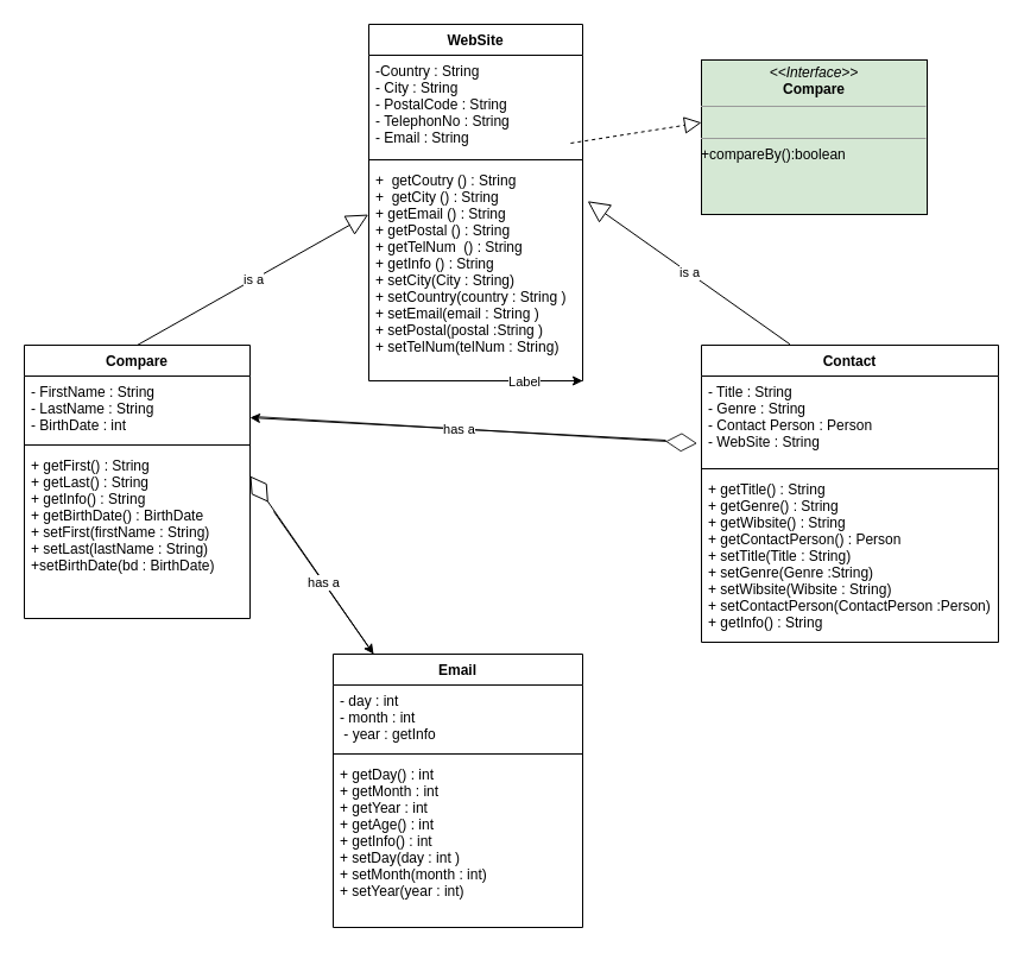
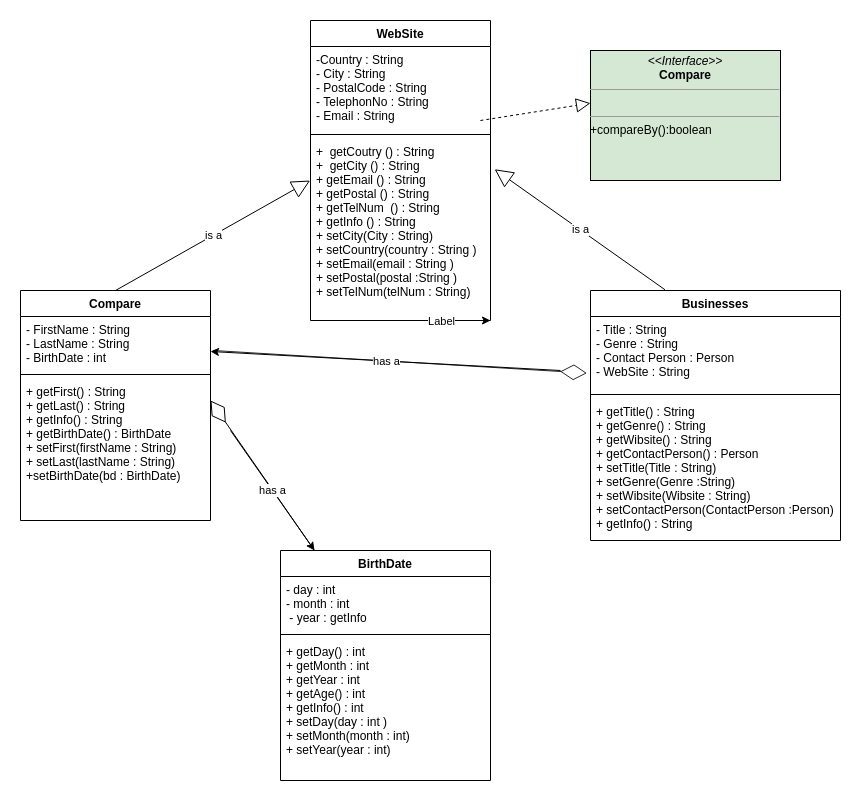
  <mxCell id="0" />
  <mxCell id="1" parent="0" />
- <mxCell id="2" value="Contact" style="swimlane;fontStyle=1;align=center;verticalAlign=top;childLayout=stackLayout;horizontal=1;startSize=26;horizontalStack=0;resizeParent=1;resizeParentMax=0;resizeLast=0;collapsible=1;marginBottom=0;" parent="1" vertex="1"><mxGeometry x="590" y="290" width="250" height="250" as="geometry" /></mxCell>
+ <mxCell id="2" value="Businesses" style="swimlane;fontStyle=1;align=center;verticalAlign=top;childLayout=stackLayout;horizontal=1;startSize=26;horizontalStack=0;resizeParent=1;resizeParentMax=0;resizeLast=0;collapsible=1;marginBottom=0;" parent="1" vertex="1"><mxGeometry x="590" y="290" width="250" height="250" as="geometry" /></mxCell>
  <mxCell id="3" value="- Title : String&#10;- Genre : String &#10;- Contact Person : Person&#10;- WebSite : String" style="text;strokeColor=none;fillColor=none;align=left;verticalAlign=top;spacingLeft=4;spacingRight=4;overflow=hidden;rotatable=0;points=[[0,0.5],[1,0.5]];portConstraint=eastwest;" parent="2" vertex="1"><mxGeometry y="26" width="250" height="74" as="geometry" /></mxCell>
  <mxCell id="4" value="" style="line;strokeWidth=1;fillColor=none;align=left;verticalAlign=middle;spacingTop=-1;spacingLeft=3;spacingRight=3;rotatable=0;labelPosition=right;points=[];portConstraint=eastwest;" parent="2" vertex="1"><mxGeometry y="100" width="250" height="8" as="geometry" /></mxCell>
  <mxCell id="5" value="+ getTitle() : String&#10;+ getGenre() : String&#10;+ getWibsite() : String&#10;+ getContactPerson() : Person&#10;+ setTitle(Title : String) &#10;+ setGenre(Genre :String)&#10;+ setWibsite(Wibsite : String)&#10;+ setContactPerson(ContactPerson :Person) &#10;+ getInfo() : String " style="text;strokeColor=none;fillColor=none;align=left;verticalAlign=top;spacingLeft=4;spacingRight=4;overflow=hidden;rotatable=0;points=[[0,0.5],[1,0.5]];portConstraint=eastwest;" parent="2" vertex="1"><mxGeometry y="108" width="250" height="142" as="geometry" /></mxCell>
  <mxCell id="6" value="WebSite" style="swimlane;fontStyle=1;align=center;verticalAlign=top;childLayout=stackLayout;horizontal=1;startSize=26;horizontalStack=0;resizeParent=1;resizeParentMax=0;resizeLast=0;collapsible=1;marginBottom=0;" parent="1" vertex="1"><mxGeometry x="310" y="20" width="180" height="300" as="geometry" /></mxCell>
  <mxCell id="7" value="-Country : String&#10;- City : String&#10;- PostalCode : String&#10;- TelephonNo : String&#10;- Email : String&#10;" style="text;strokeColor=none;fillColor=none;align=left;verticalAlign=top;spacingLeft=4;spacingRight=4;overflow=hidden;rotatable=0;points=[[0,0.5],[1,0.5]];portConstraint=eastwest;" parent="6" vertex="1"><mxGeometry y="26" width="180" height="84" as="geometry" /></mxCell>
  <mxCell id="8" value="" style="line;strokeWidth=1;fillColor=none;align=left;verticalAlign=middle;spacingTop=-1;spacingLeft=3;spacingRight=3;rotatable=0;labelPosition=right;points=[];portConstraint=eastwest;" parent="6" vertex="1"><mxGeometry y="110" width="180" height="8" as="geometry" /></mxCell>
  <mxCell id="9" value="+  getCoutry () : String&#10;+  getCity () : String&#10;+ getEmail () : String&#10;+ getPostal () : String&#10;+ getTelNum  () : String&#10;+ getInfo () : String&#10;+ setCity(City : String)&#10;+ setCountry(country : String )&#10;+ setEmail(email : String )&#10;+ setPostal(postal :String )&#10;+ setTelNum(telNum : String)" style="text;strokeColor=none;fillColor=none;align=left;verticalAlign=top;spacingLeft=4;spacingRight=4;overflow=hidden;rotatable=0;points=[[0,0.5],[1,0.5]];portConstraint=eastwest;" parent="6" vertex="1"><mxGeometry y="118" width="180" height="182" as="geometry" /></mxCell>
  <mxCell id="10" value="Compare" style="swimlane;fontStyle=1;align=center;verticalAlign=top;childLayout=stackLayout;horizontal=1;startSize=26;horizontalStack=0;resizeParent=1;resizeParentMax=0;resizeLast=0;collapsible=1;marginBottom=0;" parent="1" vertex="1"><mxGeometry y="290" width="190" height="230" as="geometry" x="20" /></mxCell>
  <mxCell id="11" value="- FirstName : String&#10;- LastName : String&#10;- BirthDate : int" style="text;strokeColor=none;fillColor=none;align=left;verticalAlign=top;spacingLeft=4;spacingRight=4;overflow=hidden;rotatable=0;points=[[0,0.5],[1,0.5]];portConstraint=eastwest;" parent="10" vertex="1"><mxGeometry y="26" width="190" height="54" as="geometry" /></mxCell>
  <mxCell id="12" value="" style="line;strokeWidth=1;fillColor=none;align=left;verticalAlign=middle;spacingTop=-1;spacingLeft=3;spacingRight=3;rotatable=0;labelPosition=right;points=[];portConstraint=eastwest;" parent="10" vertex="1"><mxGeometry y="80" width="190" height="8" as="geometry" /></mxCell>
  <mxCell id="13" value="+ getFirst() : String&#10;+ getLast() : String&#10;+ getInfo() : String &#10;+ getBirthDate() : BirthDate&#10;+ setFirst(firstName : String)&#10;+ setLast(lastName : String) &#10;+setBirthDate(bd : BirthDate)&#10;&#10;" style="text;strokeColor=none;fillColor=none;align=left;verticalAlign=top;spacingLeft=4;spacingRight=4;overflow=hidden;rotatable=0;points=[[0,0.5],[1,0.5]];portConstraint=eastwest;" parent="10" vertex="1"><mxGeometry y="88" width="190" height="142" as="geometry" /></mxCell>
- <mxCell id="14" value="Email" style="swimlane;fontStyle=1;align=center;verticalAlign=top;childLayout=stackLayout;horizontal=1;startSize=26;horizontalStack=0;resizeParent=1;resizeParentMax=0;resizeLast=0;collapsible=1;marginBottom=0;" parent="1" vertex="1"><mxGeometry x="280" y="550" width="210" height="230" as="geometry" /></mxCell>
+ <mxCell id="14" value="BirthDate" style="swimlane;fontStyle=1;align=center;verticalAlign=top;childLayout=stackLayout;horizontal=1;startSize=26;horizontalStack=0;resizeParent=1;resizeParentMax=0;resizeLast=0;collapsible=1;marginBottom=0;" parent="1" vertex="1"><mxGeometry x="280" y="550" width="210" height="230" as="geometry" /></mxCell>
  <mxCell id="15" value="- day : int&#10;- month : int &#10; - year : getInfo&#10;" style="text;strokeColor=none;fillColor=none;align=left;verticalAlign=top;spacingLeft=4;spacingRight=4;overflow=hidden;rotatable=0;points=[[0,0.5],[1,0.5]];portConstraint=eastwest;" parent="14" vertex="1"><mxGeometry y="26" width="210" height="54" as="geometry" /></mxCell>
  <mxCell id="16" value="" style="line;strokeWidth=1;fillColor=none;align=left;verticalAlign=middle;spacingTop=-1;spacingLeft=3;spacingRight=3;rotatable=0;labelPosition=right;points=[];portConstraint=eastwest;" parent="14" vertex="1"><mxGeometry y="80" width="210" height="8" as="geometry" /></mxCell>
  <mxCell id="17" value="+ getDay() : int&#10;+ getMonth : int&#10;+ getYear : int &#10;+ getAge() : int&#10;+ getInfo() : int&#10;+ setDay(day : int )&#10;+ setMonth(month : int)&#10;+ setYear(year : int)" style="text;strokeColor=none;fillColor=none;align=left;verticalAlign=top;spacingLeft=4;spacingRight=4;overflow=hidden;rotatable=0;points=[[0,0.5],[1,0.5]];portConstraint=eastwest;" parent="14" vertex="1"><mxGeometry y="88" width="210" height="142" as="geometry" /></mxCell>
  <mxCell id="18" value="" style="endArrow=diamondThin;endFill=0;endSize=24;html=1;" parent="1" edge="1"><mxGeometry width="160" relative="1" as="geometry"><mxPoint x="314" y="550" as="sourcePoint" /><mxPoint x="210" y="400" as="targetPoint" /></mxGeometry></mxCell>
  <mxCell id="19" value="is a" style="endArrow=block;endSize=16;endFill=0;html=1;exitX=0.298;exitY=-0.003;exitDx=0;exitDy=0;exitPerimeter=0;entryX=1.023;entryY=0.169;entryDx=0;entryDy=0;entryPerimeter=0;" parent="1" source="2" target="9" edge="1"><mxGeometry width="160" relative="1" as="geometry"><mxPoint x="510" y="140" as="sourcePoint" /><mxPoint x="550" y="80" as="targetPoint" /><Array as="points" /></mxGeometry></mxCell>
  <mxCell id="20" value="is a" style="endArrow=block;endSize=16;endFill=0;html=1;exitX=0.5;exitY=0;exitDx=0;exitDy=0;entryX=-0.002;entryY=0.231;entryDx=0;entryDy=0;entryPerimeter=0;" parent="1" source="10" target="9" edge="1"><mxGeometry width="160" relative="1" as="geometry"><mxPoint x="674.5" y="299.25" as="sourcePoint" /><mxPoint x="504.14" y="178.758" as="targetPoint" /><Array as="points" /></mxGeometry></mxCell>
  <mxCell id="21" value="" style="endArrow=diamondThin;endFill=0;endSize=24;html=1;entryX=-0.014;entryY=0.765;entryDx=0;entryDy=0;entryPerimeter=0;strokeColor=#292929;" parent="1" target="3" edge="1"><mxGeometry width="160" relative="1" as="geometry"><mxPoint x="213" y="350" as="sourcePoint" /><mxPoint x="480" y="360" as="targetPoint" /></mxGeometry></mxCell>
  <mxCell id="22" value="" style="endArrow=classic;html=1;" parent="1" edge="1"><mxGeometry relative="1" as="geometry"><mxPoint x="390" y="320" as="sourcePoint" /><mxPoint x="490" y="320" as="targetPoint" /></mxGeometry></mxCell>
  <mxCell id="23" value="Label" style="edgeLabel;resizable=0;html=1;align=center;verticalAlign=middle;" parent="22" connectable="0" vertex="1"><mxGeometry relative="1" as="geometry" /></mxCell>
  <mxCell id="24" value="" style="endArrow=classic;html=1;entryX=1.015;entryY=0.648;entryDx=0;entryDy=0;entryPerimeter=0;" parent="1" edge="1"><mxGeometry relative="1" as="geometry"><mxPoint x="560" y="370" as="sourcePoint" /><mxPoint x="210" y="350.992" as="targetPoint" /><Array as="points" /></mxGeometry></mxCell>
  <mxCell id="25" value="has a&lt;br&gt;" style="edgeLabel;resizable=0;html=1;align=center;verticalAlign=middle;" parent="24" connectable="0" vertex="1"><mxGeometry relative="1" as="geometry" /></mxCell>
  <mxCell id="26" value="" style="endArrow=classic;html=1;" parent="1" edge="1"><mxGeometry relative="1" as="geometry"><mxPoint x="230" y="430" as="sourcePoint" /><mxPoint x="314" y="550" as="targetPoint" /><Array as="points" /></mxGeometry></mxCell>
  <mxCell id="27" value="has a&lt;br&gt;" style="edgeLabel;resizable=0;html=1;align=center;verticalAlign=middle;" parent="26" connectable="0" vertex="1"><mxGeometry relative="1" as="geometry" /></mxCell>
  <mxCell id="28" value="&lt;p style=&quot;margin:0px;margin-top:4px;text-align:center;&quot;&gt;&lt;i&gt;&amp;lt;&amp;lt;Interface&amp;gt;&amp;gt;&lt;/i&gt;&lt;br&gt;&lt;b&gt;Compare&lt;/b&gt;&lt;/p&gt;&lt;hr size=&quot;1&quot;&gt;&lt;p style=&quot;margin:0px;margin-left:4px;&quot;&gt;&lt;br&gt;&lt;/p&gt;&lt;hr size=&quot;1&quot;&gt;&lt;p style=&quot;margin:0px;margin-left:4px;&quot;&gt;&lt;/p&gt;+compareBy():boolean" style="verticalAlign=top;align=left;overflow=fill;fontSize=12;fontFamily=Helvetica;html=1;fillColor=#d5e8d4;" vertex="1" parent="1"><mxGeometry x="590" y="50" width="190" height="130" as="geometry" /></mxCell>
  <mxCell id="29" value="" style="endArrow=block;dashed=1;endFill=0;endSize=12;html=1;rounded=0;exitX=0.944;exitY=0.881;exitDx=0;exitDy=0;exitPerimeter=0;" edge="1" parent="1" source="7"><mxGeometry width="160" relative="1" as="geometry"><mxPoint x="502.88" y="100" as="sourcePoint" /><mxPoint x="590" y="102.684" as="targetPoint" /></mxGeometry></mxCell>
